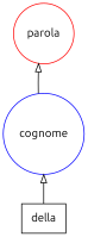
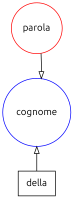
  digraph {
    fontname=Ubuntu
    rankdir=BT
    node [fontname=Ubuntu shape=circle]
    edge [arrowhead=empty fontname=Ubuntu]
    n1 [label=della shape=box]
    n2 [color=red label=parola]
    n3 [color=blue label=cognome]
    subgraph sub_1 {
      rank=source
      n1
    }
    subgraph sub_2 {
      rank=same
      n2
    }
    subgraph sub_3 {
      rank=same
      n3
    }
    subgraph sub_4 {
      rank=same
    }
    subgraph sub_5 {
      rank=same
    }
    n1 -> n3
-   n3 -> n2
+   n2 -> n3
  }
